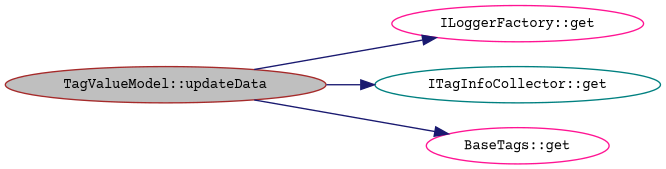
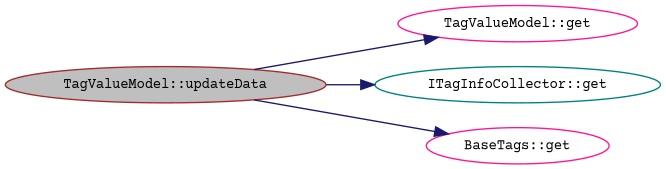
  digraph {
    fontname="Courier Prime"
    rankdir=LR
    node [color=deeppink fillcolor=white fontname="Courier Prime" fontsize=10 shape=ellipse style=filled]
    edge [color=midnightblue fontname="Courier Prime" fontsize=10 labelfontname=Helvetica labelfontsize=10 style=solid]
    n1 [color=brown fillcolor=grey75 fontcolor=black height=0.2 label="TagValueModel::updateData" width=0.4]
-   n2 [height=0.2 label="ILoggerFactory::get" width=0.4]
+   n2 [height=0.2 label="TagValueModel::get" width=0.4]
    n3 [color=teal height=0.2 label="ITagInfoCollector::get" width=0.4]
    n4 [height=0.2 label="BaseTags::get" width=0.4]
    n1 -> n2
    n1 -> n3
    n1 -> n4
  }
